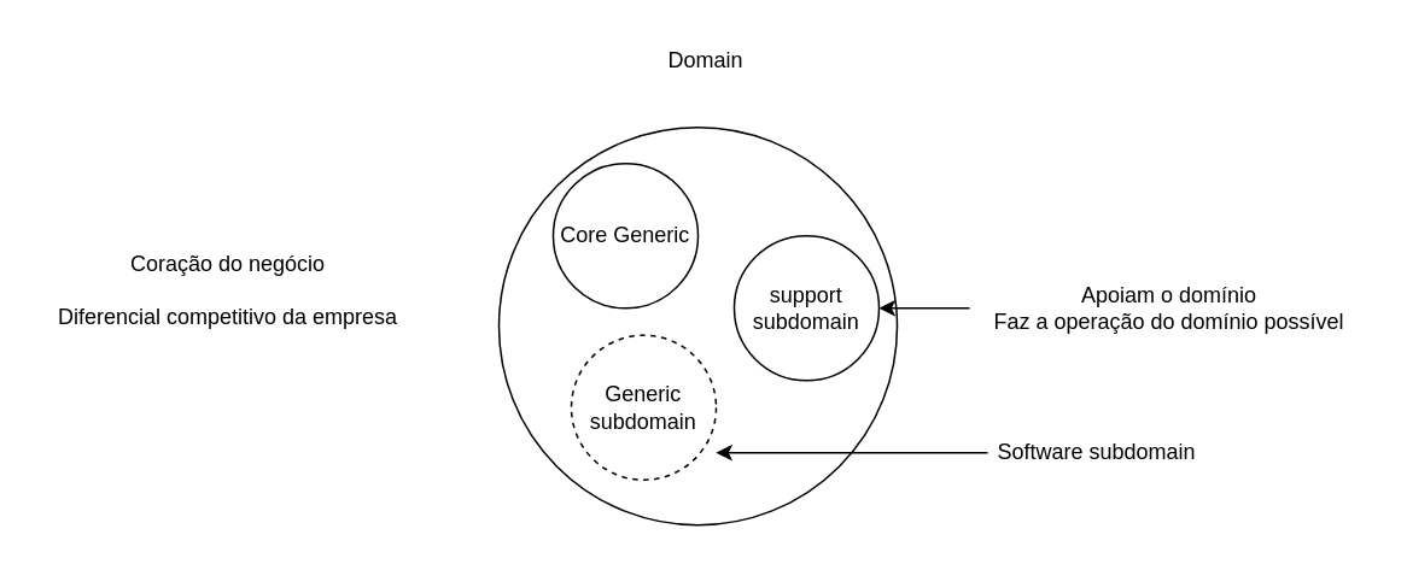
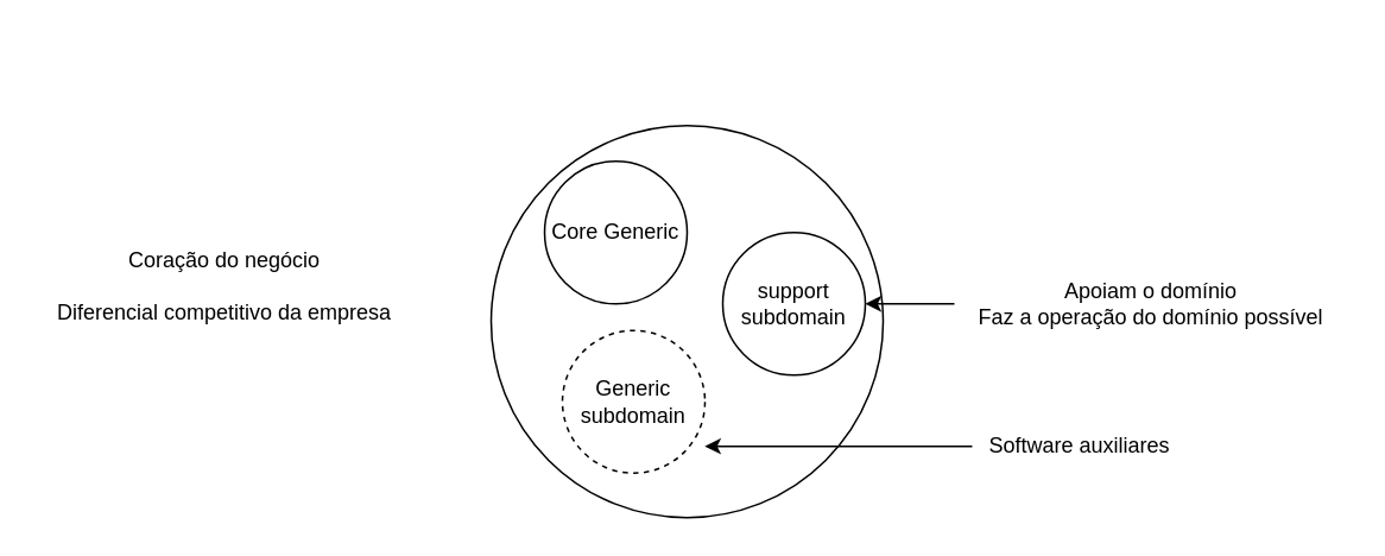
  <mxCell id="0" />
  <mxCell id="1" parent="0" />
  <mxCell id="2" value="" style="ellipse;whiteSpace=wrap;html=1;aspect=fixed;" vertex="1" parent="1"><mxGeometry x="275" y="70" width="220" height="220" as="geometry" /></mxCell>
- <mxCell id="3" value="Domain&lt;div&gt;&lt;br&gt;&lt;/div&gt;" style="text;html=1;align=center;verticalAlign=middle;resizable=0;points=[];autosize=1;strokeColor=none;fillColor=none;" vertex="1" parent="1"><mxGeometry x="359" y="20" width="60" height="40" as="geometry" /></mxCell>
  <mxCell id="4" value="Core Generic" style="ellipse;whiteSpace=wrap;html=1;aspect=fixed;" vertex="1" parent="1"><mxGeometry x="305" y="90" width="80" height="80" as="geometry" /></mxCell>
  <mxCell id="5" value="Coração do negócio&lt;div&gt;&lt;br&gt;&lt;/div&gt;&lt;div&gt;Diferencial competitivo da empresa&lt;/div&gt;" style="text;html=1;align=center;verticalAlign=middle;resizable=0;points=[];autosize=1;strokeColor=none;fillColor=none;" vertex="1" parent="1"><mxGeometry x="20" y="130" width="210" height="60" as="geometry" /></mxCell>
  <mxCell id="6" value="support subdomain" style="ellipse;whiteSpace=wrap;html=1;aspect=fixed;" vertex="1" parent="1"><mxGeometry x="405" y="130" width="80" height="80" as="geometry" /></mxCell>
  <mxCell id="7" value="" style="edgeStyle=orthogonalEdgeStyle;rounded=0;orthogonalLoop=1;jettySize=auto;html=1;" edge="1" parent="1" source="8" target="6"><mxGeometry relative="1" as="geometry" /></mxCell>
  <mxCell id="8" value="Apoiam o domínio&lt;div&gt;Faz a operação do domínio possível&lt;/div&gt;" style="text;html=1;align=center;verticalAlign=middle;resizable=0;points=[];autosize=1;strokeColor=none;fillColor=none;" vertex="1" parent="1"><mxGeometry x="535" y="150" width="220" height="40" as="geometry" /></mxCell>
  <mxCell id="9" value="Generic&lt;div&gt;subdomain&lt;/div&gt;" style="ellipse;whiteSpace=wrap;html=1;aspect=fixed;dashed=1;" vertex="1" parent="1"><mxGeometry x="315" y="185" width="80" height="80" as="geometry" /></mxCell>
- <mxCell id="10" value="Software subdomain" style="text;html=1;align=center;verticalAlign=middle;resizable=0;points=[];autosize=1;strokeColor=none;fillColor=none;" vertex="1" parent="1"><mxGeometry x="545" y="235" width="120" height="30" as="geometry" /></mxCell>
+ <mxCell id="10" value="Software auxiliares" style="text;html=1;align=center;verticalAlign=middle;resizable=0;points=[];autosize=1;strokeColor=none;fillColor=none;" vertex="1" parent="1"><mxGeometry x="545" y="235" width="120" height="30" as="geometry" /></mxCell>
  <mxCell id="11" style="edgeStyle=orthogonalEdgeStyle;rounded=0;orthogonalLoop=1;jettySize=auto;html=1;entryX=0.545;entryY=0.818;entryDx=0;entryDy=0;entryPerimeter=0;" edge="1" parent="1" source="10" target="2"><mxGeometry relative="1" as="geometry" /></mxCell>
